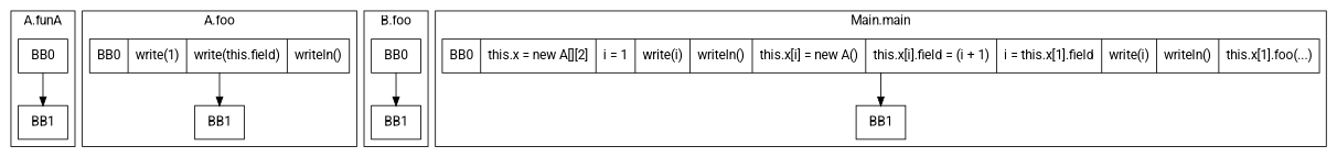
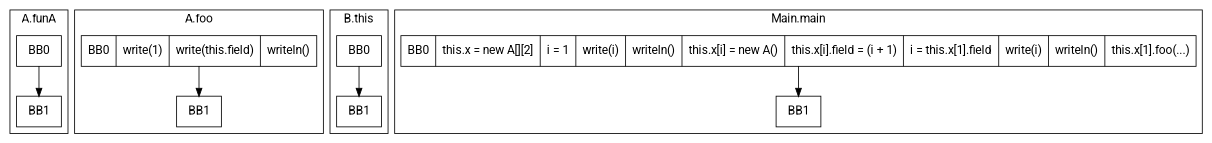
  digraph {
    rankdir=TB
    fontname=Roboto
    node [shape=record fontname=Roboto]
    edge [fontname=Roboto]
    n1 [label=BB0]
    n2 [label=BB1]
    n3 [label="BB0|write(1)|write(this.field)|writeln()"]
    n4 [label=BB1]
    n5 [label=BB0]
    n6 [label=BB1]
    n7 [label="BB0|this.x = new A[][2]|i = 1|write(i)|writeln()|this.x[i] = new A()|this.x[i].field = (i + 1)|i = this.x[1].field|write(i)|writeln()|this.x[1].foo(...)"]
    n8 [label=BB1]
    subgraph cluster_1 {
      label="A.funA"
      n1
      n2
    }
    subgraph cluster_2 {
      label="A.foo"
      n3
      n4
    }
    subgraph cluster_3 {
-     label="B.foo"
+     label="B.this"
      n5
      n6
    }
    subgraph cluster_4 {
      label="Main.main"
      n7
      n8
    }
    n1 -> n2
    n3 -> n4
    n5 -> n6
    n7 -> n8
  }
